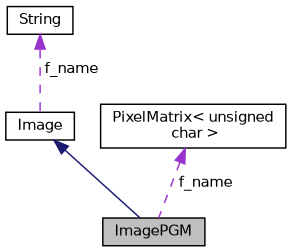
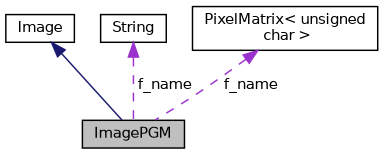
  digraph {
    node [color=black fillcolor=white fontname=Helvetica fontsize=10 shape=record style=filled]
    edge [color=darkorchid3 dir=back fontname=Helvetica fontsize=10 labelfontname=Helvetica labelfontsize=10 style=dashed]
    n1 [fillcolor=grey75 fontcolor=black height=0.2 label=ImagePGM width=0.4]
    n2 [height=0.2 label=Image width=0.4]
    n3 [height=0.2 label=String width=0.4]
    n4 [height=0.2 label="PixelMatrix\< unsigned\l char \>" width=0.4]
    n2 -> n1 [color=midnightblue style=solid]
-   n3 -> n2 [label=" f_name"]
+   n3 -> n1 [label=" f_name"]
    n4 -> n1 [label=" f_name"]
  }
